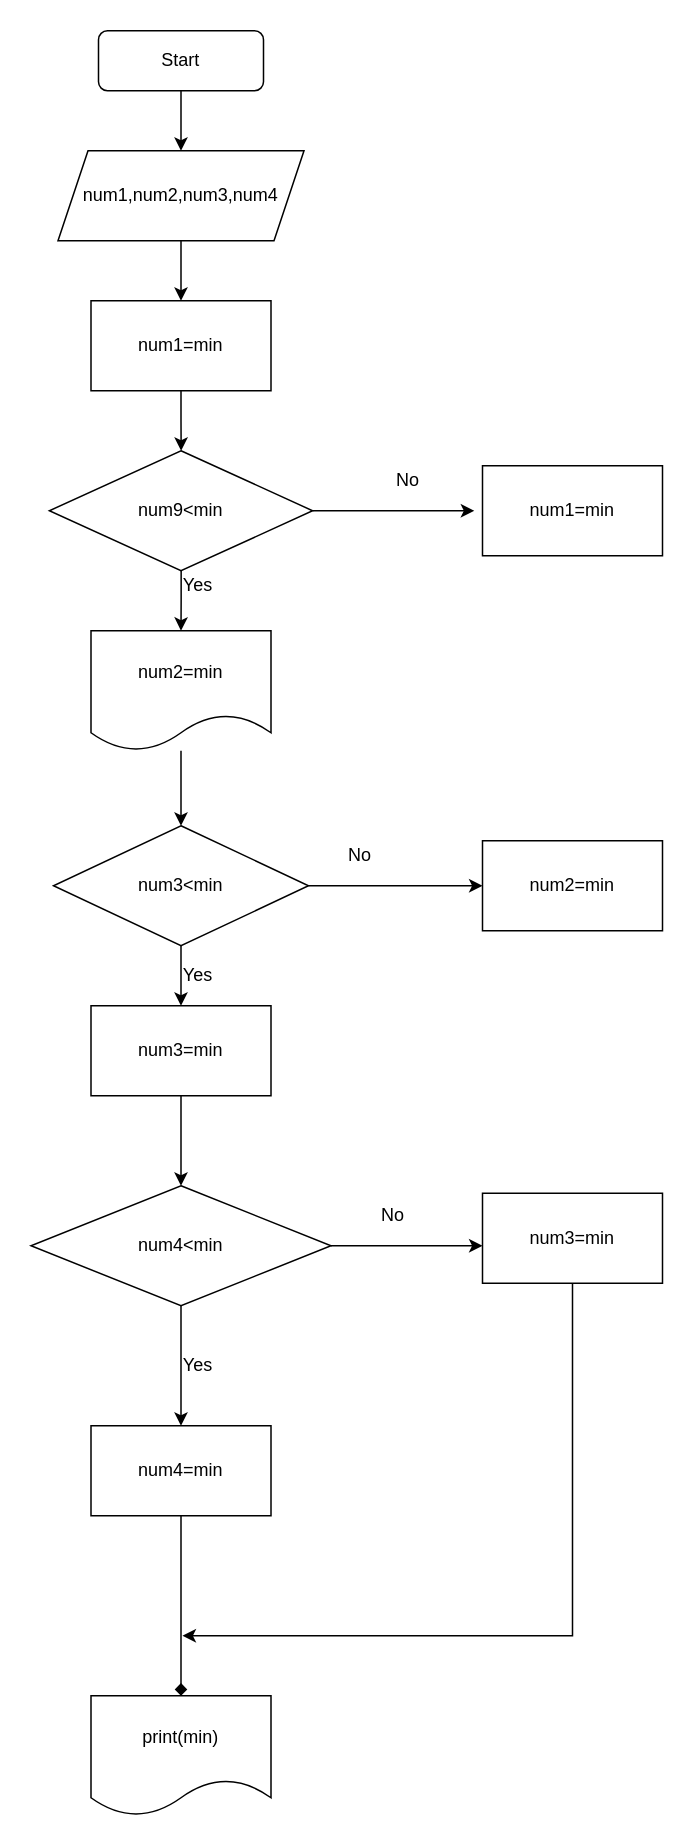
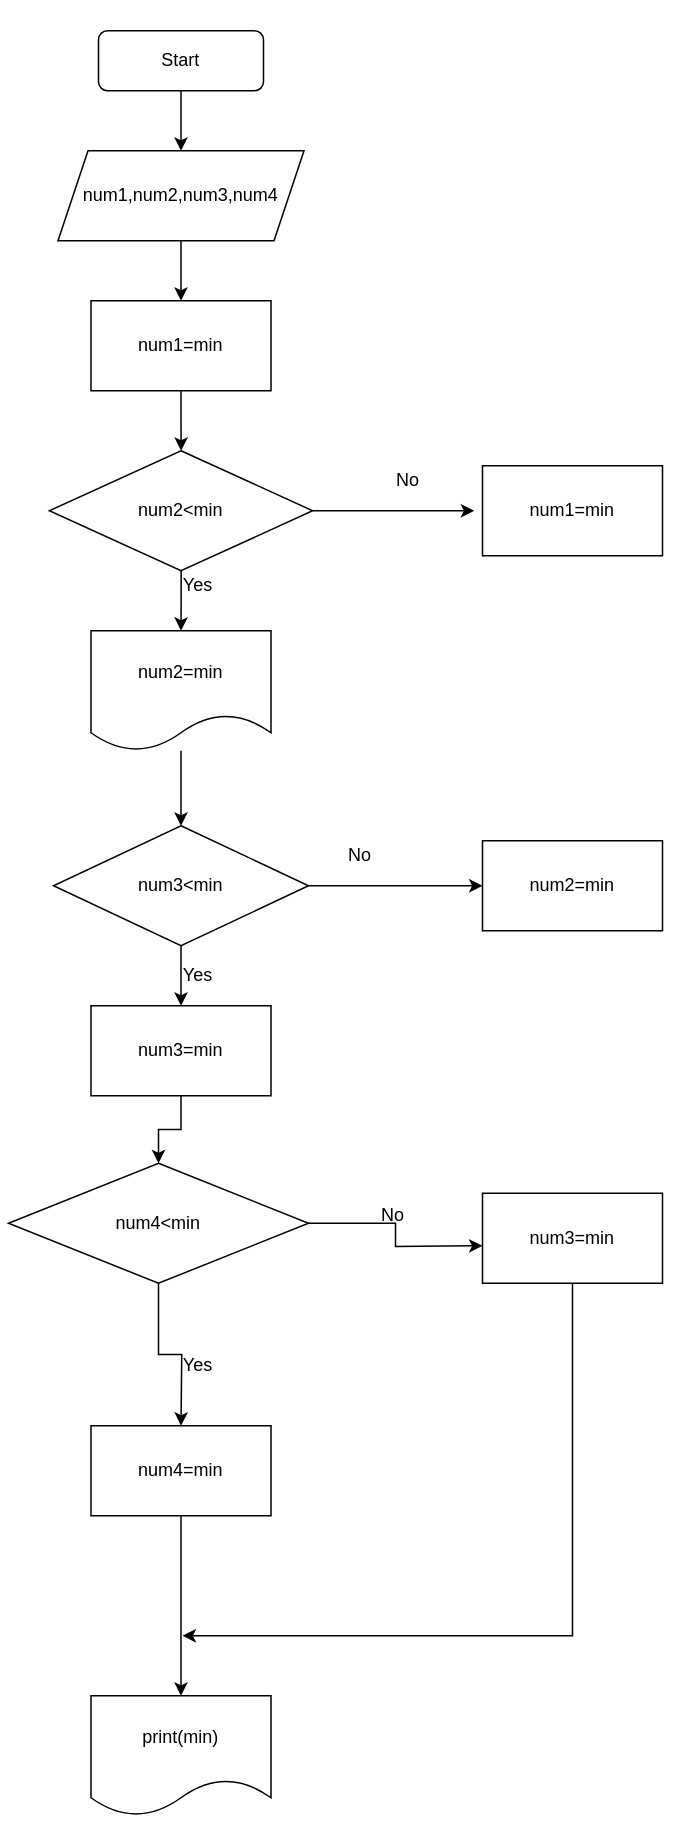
  <mxCell id="0" />
  <mxCell id="1" parent="0" />
  <mxCell id="2" value="" style="edgeStyle=orthogonalEdgeStyle;rounded=0;orthogonalLoop=1;jettySize=auto;html=1;" edge="1" parent="1" source="3"><mxGeometry relative="1" as="geometry"><mxPoint x="120" y="100" as="targetPoint" /></mxGeometry></mxCell>
  <mxCell id="3" value="Start" style="rounded=1;whiteSpace=wrap;html=1;" vertex="1" parent="1"><mxGeometry x="65" y="20" width="110" height="40" as="geometry" /></mxCell>
  <mxCell id="4" value="" style="edgeStyle=orthogonalEdgeStyle;rounded=0;orthogonalLoop=1;jettySize=auto;html=1;entryX=0.5;entryY=0;entryDx=0;entryDy=0;" edge="1" parent="1" source="5" target="12"><mxGeometry relative="1" as="geometry"><mxPoint x="120" y="230" as="targetPoint" /></mxGeometry></mxCell>
  <mxCell id="5" value="num1,num2,num3,num4" style="shape=parallelogram;perimeter=parallelogramPerimeter;whiteSpace=wrap;html=1;fixedSize=1;" vertex="1" parent="1"><mxGeometry x="38" y="100" width="164" height="60" as="geometry" /></mxCell>
  <mxCell id="6" value="" style="edgeStyle=orthogonalEdgeStyle;rounded=0;orthogonalLoop=1;jettySize=auto;html=1;" edge="1" parent="1" source="8"><mxGeometry relative="1" as="geometry"><mxPoint x="315.5" y="340" as="targetPoint" /></mxGeometry></mxCell>
  <mxCell id="7" value="" style="edgeStyle=orthogonalEdgeStyle;rounded=0;orthogonalLoop=1;jettySize=auto;html=1;" edge="1" parent="1" source="8" target="14"><mxGeometry relative="1" as="geometry" /></mxCell>
- <mxCell id="8" value="num9&amp;lt;min" style="rhombus;whiteSpace=wrap;html=1;" vertex="1" parent="1"><mxGeometry x="32.25" y="300" width="175.5" height="80" as="geometry" /></mxCell>
+ <mxCell id="8" value="num2&amp;lt;min" style="rhombus;whiteSpace=wrap;html=1;" vertex="1" parent="1"><mxGeometry x="32.25" y="300" width="175.5" height="80" as="geometry" /></mxCell>
  <mxCell id="9" value="No" style="text;html=1;align=center;verticalAlign=middle;resizable=0;points=[];autosize=1;strokeColor=none;fillColor=none;" vertex="1" parent="1"><mxGeometry x="251" y="305" width="40" height="30" as="geometry" /></mxCell>
  <mxCell id="10" value="Yes" style="text;html=1;align=center;verticalAlign=middle;resizable=0;points=[];autosize=1;strokeColor=none;fillColor=none;" vertex="1" parent="1"><mxGeometry x="121" y="410" width="40" height="30" as="geometry" /></mxCell>
  <mxCell id="11" value="" style="edgeStyle=orthogonalEdgeStyle;rounded=0;orthogonalLoop=1;jettySize=auto;html=1;" edge="1" parent="1" source="12" target="8"><mxGeometry relative="1" as="geometry" /></mxCell>
  <mxCell id="12" value="num1=min" style="whiteSpace=wrap;html=1;" vertex="1" parent="1"><mxGeometry x="60" y="200" width="120" height="60" as="geometry" /></mxCell>
  <mxCell id="13" value="" style="edgeStyle=orthogonalEdgeStyle;rounded=0;orthogonalLoop=1;jettySize=auto;html=1;" edge="1" parent="1" source="14" target="17"><mxGeometry relative="1" as="geometry" /></mxCell>
  <mxCell id="14" value="num2=min" style="shape=document;whiteSpace=wrap;html=1;boundedLbl=1;" vertex="1" parent="1"><mxGeometry x="60" y="420" width="120" height="80" as="geometry" /></mxCell>
  <mxCell id="15" value="" style="edgeStyle=orthogonalEdgeStyle;rounded=0;orthogonalLoop=1;jettySize=auto;html=1;entryX=0;entryY=0.5;entryDx=0;entryDy=0;" edge="1" parent="1" source="17" target="30"><mxGeometry relative="1" as="geometry"><mxPoint x="313" y="590" as="targetPoint" /></mxGeometry></mxCell>
  <mxCell id="16" value="" style="edgeStyle=orthogonalEdgeStyle;rounded=0;orthogonalLoop=1;jettySize=auto;html=1;" edge="1" parent="1" source="17"><mxGeometry relative="1" as="geometry"><mxPoint x="120" y="670" as="targetPoint" /></mxGeometry></mxCell>
  <mxCell id="17" value="num3&amp;lt;min" style="rhombus;whiteSpace=wrap;html=1;" vertex="1" parent="1"><mxGeometry x="35" y="550" width="170" height="80" as="geometry" /></mxCell>
  <mxCell id="18" value="No" style="text;html=1;align=center;verticalAlign=middle;resizable=0;points=[];autosize=1;strokeColor=none;fillColor=none;" vertex="1" parent="1"><mxGeometry x="219" y="555" width="40" height="30" as="geometry" /></mxCell>
  <mxCell id="19" value="Yes" style="text;html=1;align=center;verticalAlign=middle;resizable=0;points=[];autosize=1;strokeColor=none;fillColor=none;" vertex="1" parent="1"><mxGeometry x="111" y="375" width="40" height="30" as="geometry" /></mxCell>
  <mxCell id="20" value="Yes" style="text;html=1;align=center;verticalAlign=middle;resizable=0;points=[];autosize=1;strokeColor=none;fillColor=none;" vertex="1" parent="1"><mxGeometry x="111" y="635" width="40" height="30" as="geometry" /></mxCell>
  <mxCell id="21" value="" style="edgeStyle=orthogonalEdgeStyle;rounded=0;orthogonalLoop=1;jettySize=auto;html=1;" edge="1" parent="1" source="23"><mxGeometry relative="1" as="geometry"><mxPoint x="321" y="830" as="targetPoint" /></mxGeometry></mxCell>
  <mxCell id="22" value="" style="edgeStyle=orthogonalEdgeStyle;rounded=0;orthogonalLoop=1;jettySize=auto;html=1;" edge="1" parent="1" source="23"><mxGeometry relative="1" as="geometry"><mxPoint x="120" y="950" as="targetPoint" /></mxGeometry></mxCell>
- <mxCell id="23" value="num4&amp;lt;min" style="rhombus;whiteSpace=wrap;html=1;" vertex="1" parent="1"><mxGeometry x="20" y="790" width="200" height="80" as="geometry" /></mxCell>
+ <mxCell id="23" value="num4&amp;lt;min" style="rhombus;whiteSpace=wrap;html=1;" vertex="1" parent="1"><mxGeometry x="5" y="775" width="200" height="80" as="geometry" /></mxCell>
  <mxCell id="24" style="edgeStyle=orthogonalEdgeStyle;rounded=0;orthogonalLoop=1;jettySize=auto;html=1;exitX=0.5;exitY=1;exitDx=0;exitDy=0;" edge="1" parent="1" source="31"><mxGeometry relative="1" as="geometry"><mxPoint x="121" y="1090" as="targetPoint" /><mxPoint x="381" y="870" as="sourcePoint" /><Array as="points"><mxPoint x="381" y="1090" /></Array></mxGeometry></mxCell>
- <mxCell id="25" value="" style="edgeStyle=orthogonalEdgeStyle;rounded=0;orthogonalLoop=1;jettySize=auto;html=1;exitX=0.5;exitY=1;exitDx=0;exitDy=0;endArrow=diamond;" edge="1" parent="1" source="34" target="28"><mxGeometry relative="1" as="geometry"><mxPoint x="120" y="1030" as="sourcePoint" /></mxGeometry></mxCell>
+ <mxCell id="25" value="" style="edgeStyle=orthogonalEdgeStyle;rounded=0;orthogonalLoop=1;jettySize=auto;html=1;exitX=0.5;exitY=1;exitDx=0;exitDy=0;" edge="1" parent="1" source="34" target="28"><mxGeometry relative="1" as="geometry"><mxPoint x="120" y="1030" as="sourcePoint" /></mxGeometry></mxCell>
  <mxCell id="26" value="No" style="text;html=1;align=center;verticalAlign=middle;resizable=0;points=[];autosize=1;strokeColor=none;fillColor=none;" vertex="1" parent="1"><mxGeometry x="241" y="795" width="40" height="30" as="geometry" /></mxCell>
  <mxCell id="27" value="Yes" style="text;html=1;align=center;verticalAlign=middle;resizable=0;points=[];autosize=1;strokeColor=none;fillColor=none;" vertex="1" parent="1"><mxGeometry x="111" y="895" width="40" height="30" as="geometry" /></mxCell>
  <mxCell id="28" value="print(min)" style="shape=document;whiteSpace=wrap;html=1;boundedLbl=1;" vertex="1" parent="1"><mxGeometry x="60" y="1130" width="120" height="80" as="geometry" /></mxCell>
  <mxCell id="29" value="num1=min" style="rounded=0;whiteSpace=wrap;html=1;" vertex="1" parent="1"><mxGeometry x="321" y="310" width="120" height="60" as="geometry" /></mxCell>
  <mxCell id="30" value="num2=min" style="rounded=0;whiteSpace=wrap;html=1;" vertex="1" parent="1"><mxGeometry x="321" y="560" width="120" height="60" as="geometry" /></mxCell>
  <mxCell id="31" value="num3=min" style="rounded=0;whiteSpace=wrap;html=1;" vertex="1" parent="1"><mxGeometry x="321" y="795" width="120" height="60" as="geometry" /></mxCell>
  <mxCell id="32" value="" style="edgeStyle=orthogonalEdgeStyle;rounded=0;orthogonalLoop=1;jettySize=auto;html=1;" edge="1" parent="1" source="33" target="23"><mxGeometry relative="1" as="geometry" /></mxCell>
  <mxCell id="33" value="num3=min" style="rounded=0;whiteSpace=wrap;html=1;" vertex="1" parent="1"><mxGeometry x="60" y="670" width="120" height="60" as="geometry" /></mxCell>
  <mxCell id="34" value="num4=min" style="rounded=0;whiteSpace=wrap;html=1;" vertex="1" parent="1"><mxGeometry x="60" y="950" width="120" height="60" as="geometry" /></mxCell>
